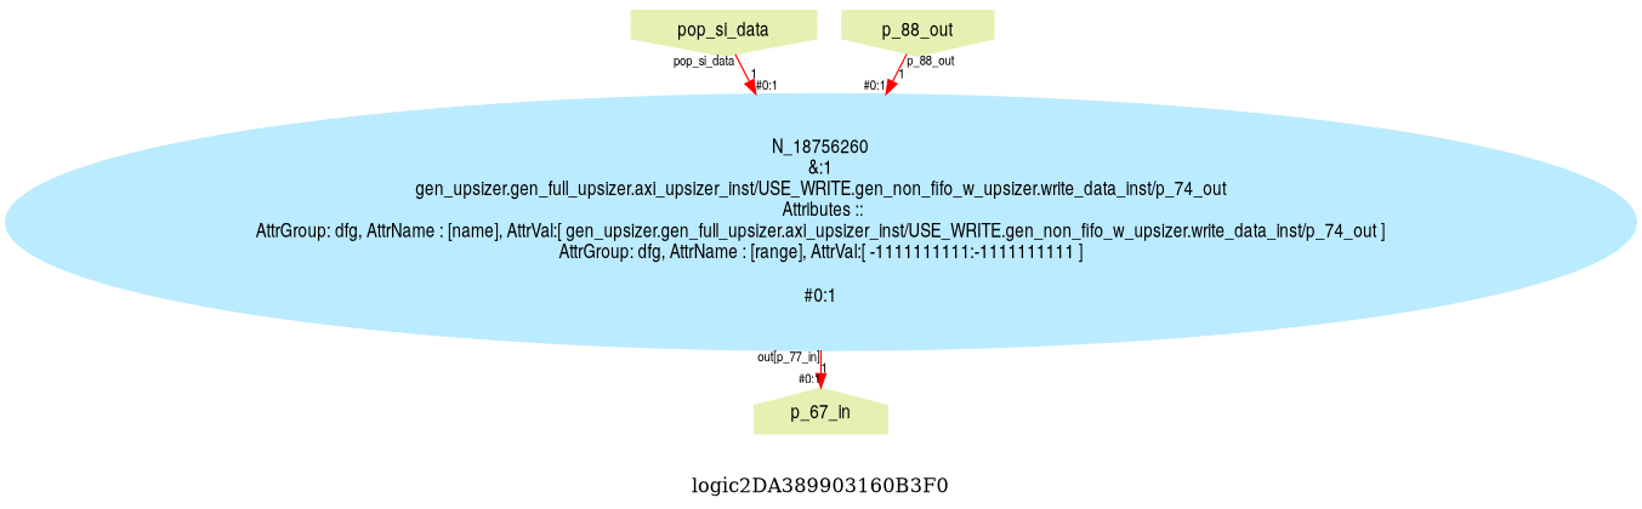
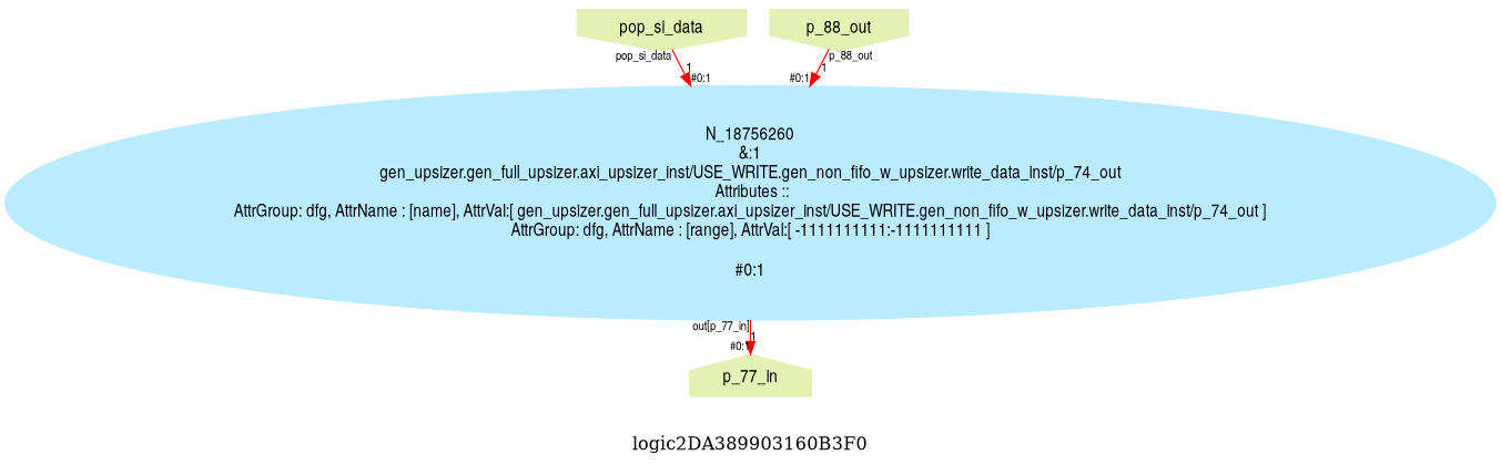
  digraph {
    label=logic2DA389903160B3F0
    ranksep=0.1
    splines=true
    node [color="#e4f1b2" fontname=helveticanarrow shape=invhouse style=filled]
    edge [color="#ff0000" fontname=helveticanarrow fontsize=10 headlabel="#0:1"]
    n1 [label=pop_si_data]
    n2 [label=p_88_out]
-   n3 [label=p_67_in shape=house]
+   n3 [label=p_77_in shape=house]
    n4 [color="#bbebff" label="N_18756260\n&:1\ngen_upsizer.gen_full_upsizer.axi_upsizer_inst/USE_WRITE.gen_non_fifo_w_upsizer.write_data_inst/p_74_out\n Attributes ::\nAttrGroup: dfg, AttrName : [name], AttrVal:[ gen_upsizer.gen_full_upsizer.axi_upsizer_inst/USE_WRITE.gen_non_fifo_w_upsizer.write_data_inst/p_74_out ]\nAttrGroup: dfg, AttrName : [range], AttrVal:[ -1111111111:-1111111111 ]\n\n#0:1\n" shape=""]
    subgraph sub_1 {
      rank=source
      n1
      n2
    }
    subgraph sub_2 {
      rank=sink
      n3
    }
    n1 -> n4 [label=1 taillabel=pop_si_data]
    n2 -> n4 [label=1 taillabel=p_88_out]
    n4 -> n3 [label=1 taillabel="out[p_77_in]"]
  }
